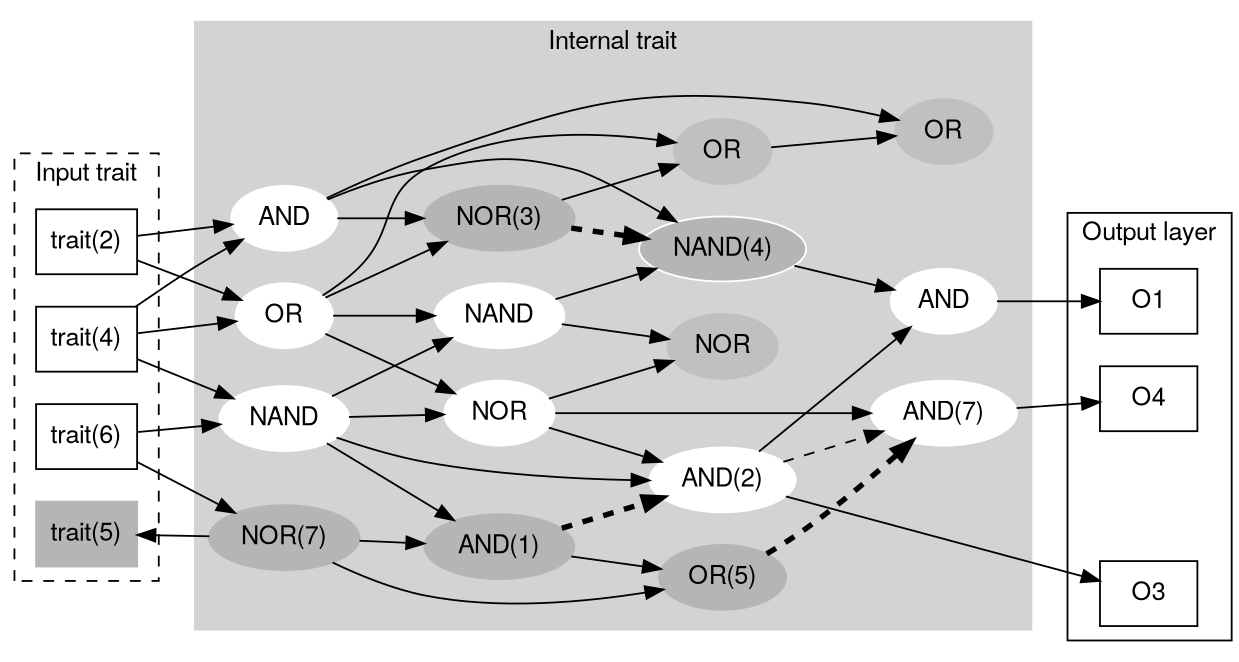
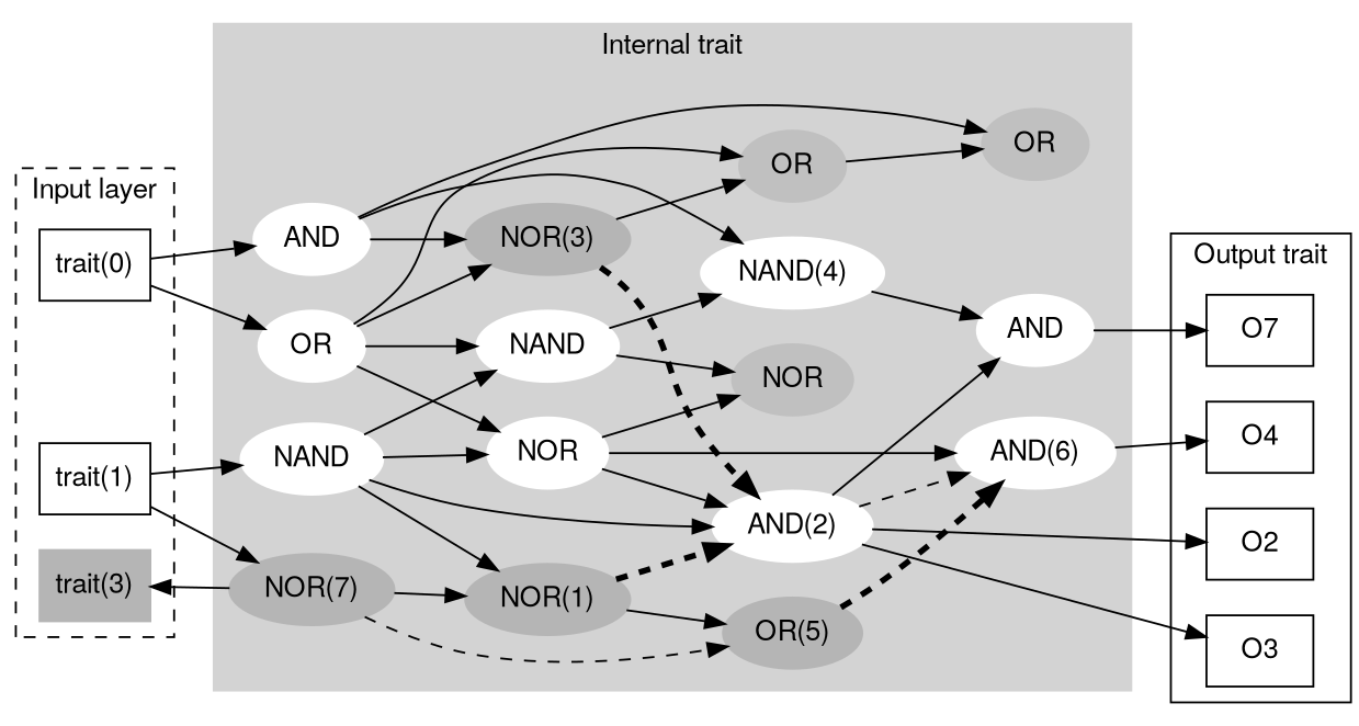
  digraph {
    fontname="Helvetica,Arial,sans-serif"
    rankdir=LR
    node [fontname="Helvetica,Arial,sans-serif" color=white style=filled]
    edge [fontname="Helvetica,Arial,sans-serif"]
-   n1 [label="trait(4)" shape=box color="" style=""]
-   n2 [color=gray71 label="trait(5)" shape=box]
-   n3 [label="trait(2)" shape=box color="" style=""]
-   n4 [label="trait(6)" shape=box color="" style=""]
+   n2 [color=gray71 label="trait(3)" shape=box]
+   n3 [label="trait(0)" shape=box color="" style=""]
+   n4 [label="trait(1)" shape=box color="" style=""]
    n5 [label=NAND]
    n6 [label=AND]
    n7 [label=OR]
    n8 [color=gray71 label="NOR(7)"]
    n9 [label=NAND]
-   n10 [color=gray71 label="AND(1)"]
+   n10 [color=gray71 label="NOR(1)"]
    n11 [label=NOR]
    n12 [label="AND(2)"]
    n13 [color=gray71 label="NOR(3)"]
-   n14 [label="NAND(4)" fillcolor=gray71]
+   n14 [label="NAND(4)"]
    n15 [color=gray label=OR]
    n16 [color=gray label=OR]
    n17 [color=gray71 label="OR(5)"]
    n18 [color=gray label=NOR]
-   n19 [label="AND(7)"]
+   n19 [label="AND(6)"]
    n20 [label=AND]
    n21 [label=O3 shape=box color="" style=""]
-   n23 [label=O1 shape=box color="" style=""]
+   n22 [label=O2 shape=box color="" style=""]
+   n23 [label=O7 shape=box color="" style=""]
    n24 [label=O4 shape=box color="" style=""]
    subgraph cluster_1 {
-     label="Input trait"
+     label="Input layer"
      style=dashed
-     n1
      n2
      n3
      n4
    }
    subgraph cluster_2 {
      color=lightgrey
      label="Internal trait"
      style=filled
      n5
      n6
      n7
      n8
      n9
      n10
      n11
      n12
      n13
      n14
      n15
      n16
      n17
      n18
      n19
      n20
    }
    subgraph cluster_3 {
-     label="Output layer"
+     label="Output trait"
      n21
+     n22
      n23
      n24
    }
-   n1 -> n5
-   n1 -> n6
-   n1 -> n7
    n3 -> n6
    n3 -> n7
    n4 -> n5
    n4 -> n8
    n5 -> n9
    n5 -> n10
    n5 -> n11
    n5 -> n12
    n6 -> n13
    n6 -> n14
    n6 -> n15
    n7 -> n9
    n7 -> n11
    n7 -> n13
    n7 -> n16
    n8 -> n2
    n8 -> n10
-   n8 -> n17
+   n8 -> n17 [style=dashed]
    n9 -> n14
    n9 -> n18
    n10 -> n12 [penwidth=3 style=dashed]
    n10 -> n17
    n11 -> n12
    n11 -> n18
    n11 -> n19
    n12 -> n19 [style=dashed]
    n12 -> n20
    n12 -> n21
-   n13 -> n14 [penwidth=3 style=dashed]
+   n12 -> n22
+   n13 -> n12 [penwidth=3 style=dashed]
    n13 -> n16
    n14 -> n20
    n16 -> n15
    n17 -> n19 [penwidth=3 style=dashed]
    n19 -> n24
    n20 -> n23
  }
